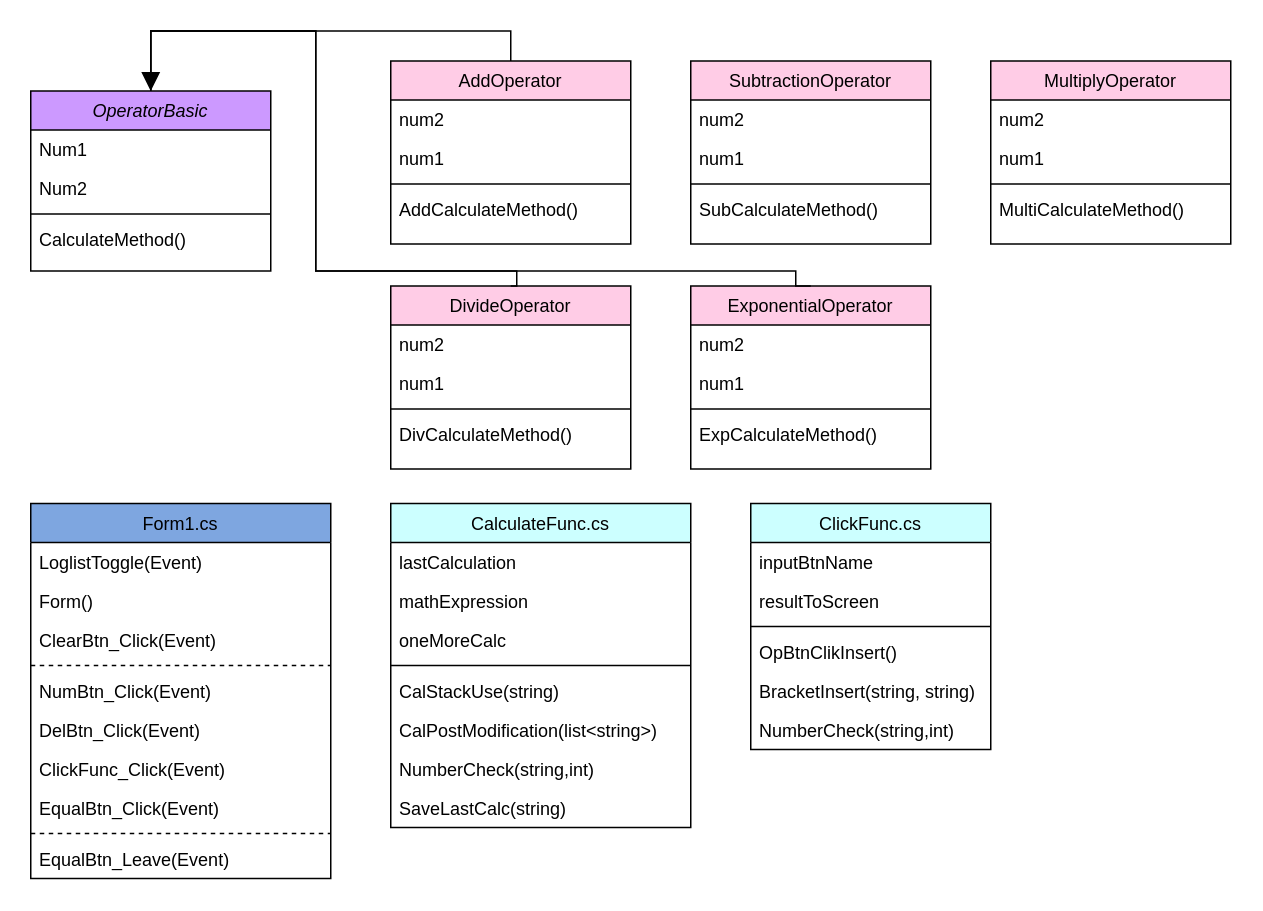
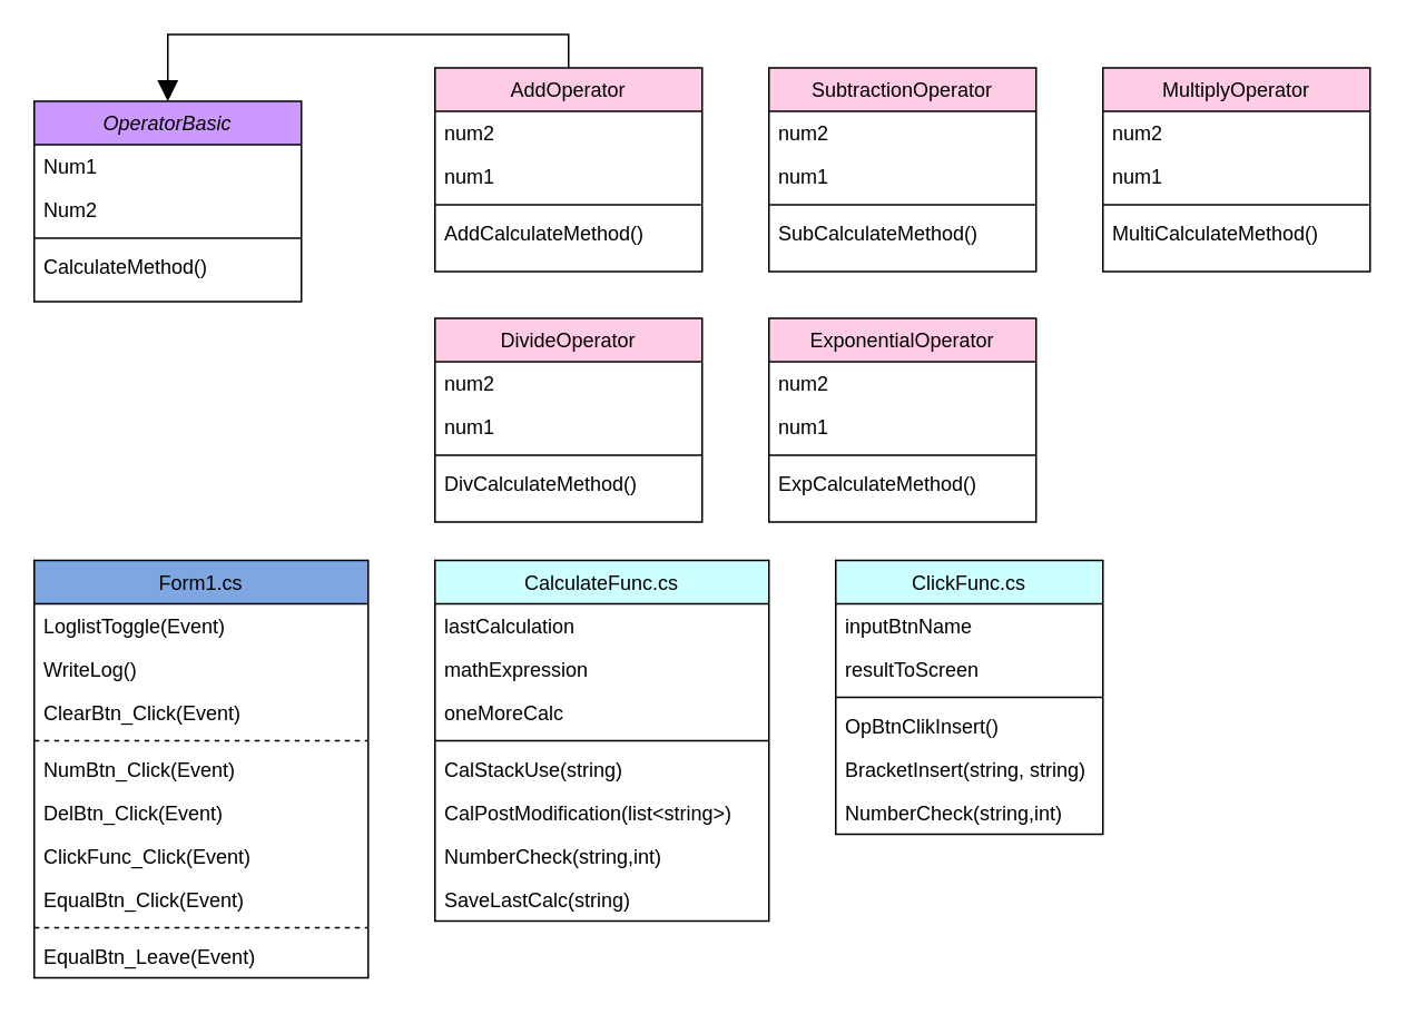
  <mxCell id="0" />
  <mxCell id="1" parent="0" />
  <mxCell id="2" value="OperatorBasic" style="swimlane;fontStyle=2;align=center;verticalAlign=top;childLayout=stackLayout;horizontal=1;startSize=26;horizontalStack=0;resizeParent=1;resizeLast=0;collapsible=1;marginBottom=0;rounded=0;shadow=0;strokeWidth=1;fillColor=#CC99FF;" parent="1" vertex="1"><mxGeometry x="20" y="60" width="160" height="120" as="geometry"><mxRectangle x="230" y="140" width="160" height="26" as="alternateBounds" /></mxGeometry></mxCell>
  <mxCell id="3" value="Num1" style="text;align=left;verticalAlign=top;spacingLeft=4;spacingRight=4;overflow=hidden;rotatable=0;points=[[0,0.5],[1,0.5]];portConstraint=eastwest;" parent="2" vertex="1"><mxGeometry y="26" width="160" height="26" as="geometry" /></mxCell>
  <mxCell id="4" value="Num2" style="text;align=left;verticalAlign=top;spacingLeft=4;spacingRight=4;overflow=hidden;rotatable=0;points=[[0,0.5],[1,0.5]];portConstraint=eastwest;rounded=0;shadow=0;html=0;" parent="2" vertex="1"><mxGeometry y="52" width="160" height="26" as="geometry" /></mxCell>
  <mxCell id="5" value="" style="line;html=1;strokeWidth=1;align=left;verticalAlign=middle;spacingTop=-1;spacingLeft=3;spacingRight=3;rotatable=0;labelPosition=right;points=[];portConstraint=eastwest;" parent="2" vertex="1"><mxGeometry y="78" width="160" height="8" as="geometry" /></mxCell>
  <mxCell id="6" value="CalculateMethod()" style="text;align=left;verticalAlign=top;spacingLeft=4;spacingRight=4;overflow=hidden;rotatable=0;points=[[0,0.5],[1,0.5]];portConstraint=eastwest;" parent="2" vertex="1"><mxGeometry y="86" width="160" height="26" as="geometry" /></mxCell>
  <mxCell id="7" value="AddOperator" style="swimlane;fontStyle=0;align=center;verticalAlign=top;childLayout=stackLayout;horizontal=1;startSize=26;horizontalStack=0;resizeParent=1;resizeLast=0;collapsible=1;marginBottom=0;rounded=0;shadow=0;strokeWidth=1;fillColor=#FFCCE6;" parent="1" vertex="1"><mxGeometry x="260" y="40" width="160" height="122" as="geometry"><mxRectangle x="130" y="380" width="160" height="26" as="alternateBounds" /></mxGeometry></mxCell>
  <mxCell id="8" value="num2" style="text;align=left;verticalAlign=top;spacingLeft=4;spacingRight=4;overflow=hidden;rotatable=0;points=[[0,0.5],[1,0.5]];portConstraint=eastwest;rounded=0;shadow=0;html=0;" vertex="1" parent="7"><mxGeometry y="26" width="160" height="26" as="geometry" /></mxCell>
  <mxCell id="9" value="num1" style="text;align=left;verticalAlign=top;spacingLeft=4;spacingRight=4;overflow=hidden;rotatable=0;points=[[0,0.5],[1,0.5]];portConstraint=eastwest;" vertex="1" parent="7"><mxGeometry y="52" width="160" height="26" as="geometry" /></mxCell>
  <mxCell id="10" value="" style="line;html=1;strokeWidth=1;align=left;verticalAlign=middle;spacingTop=-1;spacingLeft=3;spacingRight=3;rotatable=0;labelPosition=right;points=[];portConstraint=eastwest;" parent="7" vertex="1"><mxGeometry y="78" width="160" height="8" as="geometry" /></mxCell>
  <mxCell id="11" value="AddCalculateMethod()" style="text;align=left;verticalAlign=top;spacingLeft=4;spacingRight=4;overflow=hidden;rotatable=0;points=[[0,0.5],[1,0.5]];portConstraint=eastwest;" vertex="1" parent="7"><mxGeometry y="86" width="160" height="26" as="geometry" /></mxCell>
  <mxCell id="12" value="" style="endArrow=block;endSize=10;endFill=1;shadow=0;strokeWidth=1;rounded=0;edgeStyle=elbowEdgeStyle;exitX=0.5;exitY=0;exitDx=0;exitDy=0;entryX=0.5;entryY=0;entryDx=0;entryDy=0;" parent="1" source="7" target="2" edge="1"><mxGeometry width="160" relative="1" as="geometry"><mxPoint x="360" y="270" as="sourcePoint" /><mxPoint x="360" y="180" as="targetPoint" /><Array as="points"><mxPoint x="250" y="20" /><mxPoint x="210" y="80" /></Array></mxGeometry></mxCell>
  <mxCell id="13" value="SubtractionOperator" style="swimlane;fontStyle=0;align=center;verticalAlign=top;childLayout=stackLayout;horizontal=1;startSize=26;horizontalStack=0;resizeParent=1;resizeLast=0;collapsible=1;marginBottom=0;rounded=0;shadow=0;strokeWidth=1;fillColor=#FFCCE6;" vertex="1" parent="1"><mxGeometry x="460" y="40" width="160" height="122" as="geometry"><mxRectangle x="130" y="380" width="160" height="26" as="alternateBounds" /></mxGeometry></mxCell>
  <mxCell id="14" value="num2" style="text;align=left;verticalAlign=top;spacingLeft=4;spacingRight=4;overflow=hidden;rotatable=0;points=[[0,0.5],[1,0.5]];portConstraint=eastwest;rounded=0;shadow=0;html=0;" vertex="1" parent="13"><mxGeometry y="26" width="160" height="26" as="geometry" /></mxCell>
  <mxCell id="15" value="num1" style="text;align=left;verticalAlign=top;spacingLeft=4;spacingRight=4;overflow=hidden;rotatable=0;points=[[0,0.5],[1,0.5]];portConstraint=eastwest;" vertex="1" parent="13"><mxGeometry y="52" width="160" height="26" as="geometry" /></mxCell>
  <mxCell id="16" value="" style="line;html=1;strokeWidth=1;align=left;verticalAlign=middle;spacingTop=-1;spacingLeft=3;spacingRight=3;rotatable=0;labelPosition=right;points=[];portConstraint=eastwest;" vertex="1" parent="13"><mxGeometry y="78" width="160" height="8" as="geometry" /></mxCell>
  <mxCell id="17" value="SubCalculateMethod()" style="text;align=left;verticalAlign=top;spacingLeft=4;spacingRight=4;overflow=hidden;rotatable=0;points=[[0,0.5],[1,0.5]];portConstraint=eastwest;" vertex="1" parent="13"><mxGeometry y="86" width="160" height="26" as="geometry" /></mxCell>
  <mxCell id="18" value="MultiplyOperator" style="swimlane;fontStyle=0;align=center;verticalAlign=top;childLayout=stackLayout;horizontal=1;startSize=26;horizontalStack=0;resizeParent=1;resizeLast=0;collapsible=1;marginBottom=0;rounded=0;shadow=0;strokeWidth=1;fillColor=#FFCCE6;" vertex="1" parent="1"><mxGeometry x="660" y="40" width="160" height="122" as="geometry"><mxRectangle x="130" y="380" width="160" height="26" as="alternateBounds" /></mxGeometry></mxCell>
  <mxCell id="19" value="num2" style="text;align=left;verticalAlign=top;spacingLeft=4;spacingRight=4;overflow=hidden;rotatable=0;points=[[0,0.5],[1,0.5]];portConstraint=eastwest;rounded=0;shadow=0;html=0;" vertex="1" parent="18"><mxGeometry y="26" width="160" height="26" as="geometry" /></mxCell>
  <mxCell id="20" value="num1" style="text;align=left;verticalAlign=top;spacingLeft=4;spacingRight=4;overflow=hidden;rotatable=0;points=[[0,0.5],[1,0.5]];portConstraint=eastwest;" vertex="1" parent="18"><mxGeometry y="52" width="160" height="26" as="geometry" /></mxCell>
  <mxCell id="21" value="" style="line;html=1;strokeWidth=1;align=left;verticalAlign=middle;spacingTop=-1;spacingLeft=3;spacingRight=3;rotatable=0;labelPosition=right;points=[];portConstraint=eastwest;" vertex="1" parent="18"><mxGeometry y="78" width="160" height="8" as="geometry" /></mxCell>
  <mxCell id="22" value="MultiCalculateMethod()" style="text;align=left;verticalAlign=top;spacingLeft=4;spacingRight=4;overflow=hidden;rotatable=0;points=[[0,0.5],[1,0.5]];portConstraint=eastwest;" vertex="1" parent="18"><mxGeometry y="86" width="160" height="26" as="geometry" /></mxCell>
  <mxCell id="23" value="DivideOperator" style="swimlane;fontStyle=0;align=center;verticalAlign=top;childLayout=stackLayout;horizontal=1;startSize=26;horizontalStack=0;resizeParent=1;resizeLast=0;collapsible=1;marginBottom=0;rounded=0;shadow=0;strokeWidth=1;fillColor=#FFCCE6;" vertex="1" parent="1"><mxGeometry x="260" y="190" width="160" height="122" as="geometry"><mxRectangle x="130" y="380" width="160" height="26" as="alternateBounds" /></mxGeometry></mxCell>
  <mxCell id="24" value="num2" style="text;align=left;verticalAlign=top;spacingLeft=4;spacingRight=4;overflow=hidden;rotatable=0;points=[[0,0.5],[1,0.5]];portConstraint=eastwest;rounded=0;shadow=0;html=0;" vertex="1" parent="23"><mxGeometry y="26" width="160" height="26" as="geometry" /></mxCell>
  <mxCell id="25" value="num1" style="text;align=left;verticalAlign=top;spacingLeft=4;spacingRight=4;overflow=hidden;rotatable=0;points=[[0,0.5],[1,0.5]];portConstraint=eastwest;" vertex="1" parent="23"><mxGeometry y="52" width="160" height="26" as="geometry" /></mxCell>
  <mxCell id="26" value="" style="line;html=1;strokeWidth=1;align=left;verticalAlign=middle;spacingTop=-1;spacingLeft=3;spacingRight=3;rotatable=0;labelPosition=right;points=[];portConstraint=eastwest;" vertex="1" parent="23"><mxGeometry y="78" width="160" height="8" as="geometry" /></mxCell>
  <mxCell id="27" value="DivCalculateMethod()" style="text;align=left;verticalAlign=top;spacingLeft=4;spacingRight=4;overflow=hidden;rotatable=0;points=[[0,0.5],[1,0.5]];portConstraint=eastwest;" vertex="1" parent="23"><mxGeometry y="86" width="160" height="26" as="geometry" /></mxCell>
- <mxCell id="28" value="" style="endArrow=none;endSize=10;endFill=0;shadow=0;strokeWidth=1;rounded=0;elbow=vertical;exitX=0.5;exitY=0;exitDx=0;exitDy=0;edgeStyle=orthogonalEdgeStyle;entryX=0.5;entryY=0;entryDx=0;entryDy=0;" edge="1" parent="1" source="23" target="2"><mxGeometry width="160" relative="1" as="geometry"><mxPoint x="0" y="269" as="sourcePoint" /><mxPoint x="360" y="179" as="targetPoint" /><Array as="points"><mxPoint x="344" y="180" /><mxPoint x="210" y="180" /><mxPoint x="210" y="20" /><mxPoint x="100" y="20" /></Array></mxGeometry></mxCell>
  <mxCell id="29" value="ExponentialOperator" style="swimlane;fontStyle=0;align=center;verticalAlign=top;childLayout=stackLayout;horizontal=1;startSize=26;horizontalStack=0;resizeParent=1;resizeLast=0;collapsible=1;marginBottom=0;rounded=0;shadow=0;strokeWidth=1;fillColor=#FFCCE6;" vertex="1" parent="1"><mxGeometry x="460" y="190" width="160" height="122" as="geometry"><mxRectangle x="130" y="380" width="160" height="26" as="alternateBounds" /></mxGeometry></mxCell>
  <mxCell id="30" value="num2" style="text;align=left;verticalAlign=top;spacingLeft=4;spacingRight=4;overflow=hidden;rotatable=0;points=[[0,0.5],[1,0.5]];portConstraint=eastwest;rounded=0;shadow=0;html=0;" vertex="1" parent="29"><mxGeometry y="26" width="160" height="26" as="geometry" /></mxCell>
  <mxCell id="31" value="num1" style="text;align=left;verticalAlign=top;spacingLeft=4;spacingRight=4;overflow=hidden;rotatable=0;points=[[0,0.5],[1,0.5]];portConstraint=eastwest;" vertex="1" parent="29"><mxGeometry y="52" width="160" height="26" as="geometry" /></mxCell>
  <mxCell id="32" value="" style="line;html=1;strokeWidth=1;align=left;verticalAlign=middle;spacingTop=-1;spacingLeft=3;spacingRight=3;rotatable=0;labelPosition=right;points=[];portConstraint=eastwest;" vertex="1" parent="29"><mxGeometry y="78" width="160" height="8" as="geometry" /></mxCell>
  <mxCell id="33" value="ExpCalculateMethod()" style="text;align=left;verticalAlign=top;spacingLeft=4;spacingRight=4;overflow=hidden;rotatable=0;points=[[0,0.5],[1,0.5]];portConstraint=eastwest;" vertex="1" parent="29"><mxGeometry y="86" width="160" height="26" as="geometry" /></mxCell>
- <mxCell id="34" value="" style="endArrow=none;endSize=10;endFill=0;shadow=0;strokeWidth=1;rounded=0;elbow=vertical;exitX=0.5;exitY=0;exitDx=0;exitDy=0;edgeStyle=orthogonalEdgeStyle;entryX=0.5;entryY=0;entryDx=0;entryDy=0;" edge="1" source="29" parent="1" target="2"><mxGeometry width="160" relative="1" as="geometry"><mxPoint x="180" y="274" as="sourcePoint" /><mxPoint x="170" y="105" as="targetPoint" /><Array as="points"><mxPoint x="530" y="180" /><mxPoint x="210" y="180" /><mxPoint x="210" y="20" /><mxPoint x="100" y="20" /></Array></mxGeometry></mxCell>
  <mxCell id="35" value="CalculateFunc.cs" style="swimlane;fontStyle=0;align=center;verticalAlign=top;childLayout=stackLayout;horizontal=1;startSize=26;horizontalStack=0;resizeParent=1;resizeLast=0;collapsible=1;marginBottom=0;rounded=0;shadow=0;strokeWidth=1;fillColor=#CCFFFF;" vertex="1" parent="1"><mxGeometry x="260" y="335" width="200" height="216" as="geometry"><mxRectangle x="130" y="380" width="160" height="26" as="alternateBounds" /></mxGeometry></mxCell>
  <mxCell id="36" value="lastCalculation" style="text;align=left;verticalAlign=top;spacingLeft=4;spacingRight=4;overflow=hidden;rotatable=0;points=[[0,0.5],[1,0.5]];portConstraint=eastwest;" vertex="1" parent="35"><mxGeometry y="26" width="200" height="26" as="geometry" /></mxCell>
  <mxCell id="37" value="mathExpression" style="text;align=left;verticalAlign=top;spacingLeft=4;spacingRight=4;overflow=hidden;rotatable=0;points=[[0,0.5],[1,0.5]];portConstraint=eastwest;rounded=0;shadow=0;html=0;" vertex="1" parent="35"><mxGeometry y="52" width="200" height="26" as="geometry" /></mxCell>
  <mxCell id="38" value="oneMoreCalc" style="text;align=left;verticalAlign=top;spacingLeft=4;spacingRight=4;overflow=hidden;rotatable=0;points=[[0,0.5],[1,0.5]];portConstraint=eastwest;rounded=0;shadow=0;html=0;" vertex="1" parent="35"><mxGeometry y="78" width="200" height="26" as="geometry" /></mxCell>
  <mxCell id="39" value="" style="line;html=1;strokeWidth=1;align=left;verticalAlign=middle;spacingTop=-1;spacingLeft=3;spacingRight=3;rotatable=0;labelPosition=right;points=[];portConstraint=eastwest;" vertex="1" parent="35"><mxGeometry y="104" width="200" height="8" as="geometry" /></mxCell>
  <mxCell id="40" value="CalStackUse(string)" style="text;align=left;verticalAlign=top;spacingLeft=4;spacingRight=4;overflow=hidden;rotatable=0;points=[[0,0.5],[1,0.5]];portConstraint=eastwest;" vertex="1" parent="35"><mxGeometry y="112" width="200" height="26" as="geometry" /></mxCell>
  <mxCell id="41" value="CalPostModification(list&lt;string&gt;)" style="text;align=left;verticalAlign=top;spacingLeft=4;spacingRight=4;overflow=hidden;rotatable=0;points=[[0,0.5],[1,0.5]];portConstraint=eastwest;" vertex="1" parent="35"><mxGeometry y="138" width="200" height="26" as="geometry" /></mxCell>
  <mxCell id="42" value="NumberCheck(string,int)" style="text;align=left;verticalAlign=top;spacingLeft=4;spacingRight=4;overflow=hidden;rotatable=0;points=[[0,0.5],[1,0.5]];portConstraint=eastwest;" vertex="1" parent="35"><mxGeometry y="164" width="200" height="26" as="geometry" /></mxCell>
  <mxCell id="43" value="SaveLastCalc(string)" style="text;align=left;verticalAlign=top;spacingLeft=4;spacingRight=4;overflow=hidden;rotatable=0;points=[[0,0.5],[1,0.5]];portConstraint=eastwest;" vertex="1" parent="35"><mxGeometry y="190" width="200" height="26" as="geometry" /></mxCell>
  <mxCell id="44" value="Form1.cs" style="swimlane;fontStyle=0;align=center;verticalAlign=top;childLayout=stackLayout;horizontal=1;startSize=26;horizontalStack=0;resizeParent=1;resizeLast=0;collapsible=1;marginBottom=0;rounded=0;shadow=0;strokeWidth=1;fillColor=#7EA6E0;" vertex="1" parent="1"><mxGeometry x="20" y="335" width="200" height="250" as="geometry"><mxRectangle x="130" y="380" width="160" height="26" as="alternateBounds" /></mxGeometry></mxCell>
  <mxCell id="45" value="LoglistToggle(Event)" style="text;align=left;verticalAlign=top;spacingLeft=4;spacingRight=4;overflow=hidden;rotatable=0;points=[[0,0.5],[1,0.5]];portConstraint=eastwest;" vertex="1" parent="44"><mxGeometry y="26" width="200" height="26" as="geometry" /></mxCell>
- <mxCell id="46" value="Form()" style="text;align=left;verticalAlign=top;spacingLeft=4;spacingRight=4;overflow=hidden;rotatable=0;points=[[0,0.5],[1,0.5]];portConstraint=eastwest;" vertex="1" parent="44"><mxGeometry y="52" width="200" height="26" as="geometry" /></mxCell>
+ <mxCell id="46" value="WriteLog()" style="text;align=left;verticalAlign=top;spacingLeft=4;spacingRight=4;overflow=hidden;rotatable=0;points=[[0,0.5],[1,0.5]];portConstraint=eastwest;" vertex="1" parent="44"><mxGeometry y="52" width="200" height="26" as="geometry" /></mxCell>
  <mxCell id="47" value="ClearBtn_Click(Event)" style="text;align=left;verticalAlign=top;spacingLeft=4;spacingRight=4;overflow=hidden;rotatable=0;points=[[0,0.5],[1,0.5]];portConstraint=eastwest;" vertex="1" parent="44"><mxGeometry y="78" width="200" height="26" as="geometry" /></mxCell>
  <mxCell id="48" value="" style="line;html=1;strokeWidth=1;align=left;verticalAlign=middle;spacingTop=-1;spacingLeft=3;spacingRight=3;rotatable=0;labelPosition=right;points=[];portConstraint=eastwest;dashed=1;" vertex="1" parent="44"><mxGeometry y="104" width="200" height="8" as="geometry" /></mxCell>
  <mxCell id="49" value="NumBtn_Click(Event)" style="text;align=left;verticalAlign=top;spacingLeft=4;spacingRight=4;overflow=hidden;rotatable=0;points=[[0,0.5],[1,0.5]];portConstraint=eastwest;" vertex="1" parent="44"><mxGeometry y="112" width="200" height="26" as="geometry" /></mxCell>
  <mxCell id="50" value="DelBtn_Click(Event)" style="text;align=left;verticalAlign=top;spacingLeft=4;spacingRight=4;overflow=hidden;rotatable=0;points=[[0,0.5],[1,0.5]];portConstraint=eastwest;" vertex="1" parent="44"><mxGeometry y="138" width="200" height="26" as="geometry" /></mxCell>
  <mxCell id="51" value="ClickFunc_Click(Event)" style="text;align=left;verticalAlign=top;spacingLeft=4;spacingRight=4;overflow=hidden;rotatable=0;points=[[0,0.5],[1,0.5]];portConstraint=eastwest;" vertex="1" parent="44"><mxGeometry y="164" width="200" height="26" as="geometry" /></mxCell>
  <mxCell id="52" value="EqualBtn_Click(Event)" style="text;align=left;verticalAlign=top;spacingLeft=4;spacingRight=4;overflow=hidden;rotatable=0;points=[[0,0.5],[1,0.5]];portConstraint=eastwest;" vertex="1" parent="44"><mxGeometry y="190" width="200" height="26" as="geometry" /></mxCell>
  <mxCell id="53" value="" style="line;html=1;strokeWidth=1;align=left;verticalAlign=middle;spacingTop=-1;spacingLeft=3;spacingRight=3;rotatable=0;labelPosition=right;points=[];portConstraint=eastwest;dashed=1;" vertex="1" parent="44"><mxGeometry y="216" width="200" height="8" as="geometry" /></mxCell>
  <mxCell id="54" value="EqualBtn_Leave(Event)" style="text;align=left;verticalAlign=top;spacingLeft=4;spacingRight=4;overflow=hidden;rotatable=0;points=[[0,0.5],[1,0.5]];portConstraint=eastwest;" vertex="1" parent="44"><mxGeometry y="224" width="200" height="26" as="geometry" /></mxCell>
  <mxCell id="55" value="ClickFunc.cs" style="swimlane;fontStyle=0;align=center;verticalAlign=top;childLayout=stackLayout;horizontal=1;startSize=26;horizontalStack=0;resizeParent=1;resizeLast=0;collapsible=1;marginBottom=0;rounded=0;shadow=0;strokeWidth=1;fillColor=#CCFFFF;" vertex="1" parent="1"><mxGeometry x="500" y="335" width="160" height="164" as="geometry"><mxRectangle x="130" y="380" width="160" height="26" as="alternateBounds" /></mxGeometry></mxCell>
  <mxCell id="56" value="inputBtnName" style="text;align=left;verticalAlign=top;spacingLeft=4;spacingRight=4;overflow=hidden;rotatable=0;points=[[0,0.5],[1,0.5]];portConstraint=eastwest;" vertex="1" parent="55"><mxGeometry y="26" width="160" height="26" as="geometry" /></mxCell>
  <mxCell id="57" value="resultToScreen" style="text;align=left;verticalAlign=top;spacingLeft=4;spacingRight=4;overflow=hidden;rotatable=0;points=[[0,0.5],[1,0.5]];portConstraint=eastwest;rounded=0;shadow=0;html=0;" vertex="1" parent="55"><mxGeometry y="52" width="160" height="26" as="geometry" /></mxCell>
  <mxCell id="58" value="" style="line;html=1;strokeWidth=1;align=left;verticalAlign=middle;spacingTop=-1;spacingLeft=3;spacingRight=3;rotatable=0;labelPosition=right;points=[];portConstraint=eastwest;" vertex="1" parent="55"><mxGeometry y="78" width="160" height="8" as="geometry" /></mxCell>
  <mxCell id="59" value="OpBtnClikInsert()" style="text;align=left;verticalAlign=top;spacingLeft=4;spacingRight=4;overflow=hidden;rotatable=0;points=[[0,0.5],[1,0.5]];portConstraint=eastwest;" vertex="1" parent="55"><mxGeometry y="86" width="160" height="26" as="geometry" /></mxCell>
  <mxCell id="60" value="BracketInsert(string, string)" style="text;align=left;verticalAlign=top;spacingLeft=4;spacingRight=4;overflow=hidden;rotatable=0;points=[[0,0.5],[1,0.5]];portConstraint=eastwest;" vertex="1" parent="55"><mxGeometry y="112" width="160" height="26" as="geometry" /></mxCell>
  <mxCell id="61" value="NumberCheck(string,int)" style="text;align=left;verticalAlign=top;spacingLeft=4;spacingRight=4;overflow=hidden;rotatable=0;points=[[0,0.5],[1,0.5]];portConstraint=eastwest;" vertex="1" parent="55"><mxGeometry y="138" width="160" height="26" as="geometry" /></mxCell>
